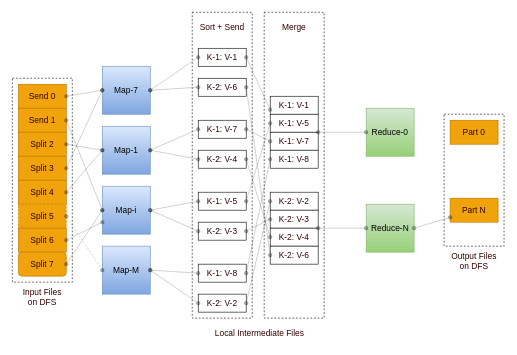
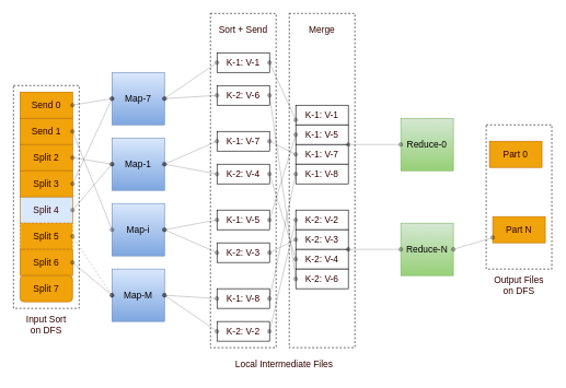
  <mxCell id="0" />
  <mxCell id="1" parent="0" />
  <mxCell id="2" value="" style="rounded=0;whiteSpace=wrap;html=1;dashed=1;gradientColor=none;fontSize=14;fontColor=#330000;" parent="1" vertex="1"><mxGeometry x="440" y="20" width="100" height="510" as="geometry" /></mxCell>
  <mxCell id="3" value="" style="rounded=0;whiteSpace=wrap;html=1;dashed=1;gradientColor=none;fontSize=14;fontColor=#330000;" parent="1" vertex="1"><mxGeometry x="320" y="20" width="100" height="510" as="geometry" /></mxCell>
  <mxCell id="4" value="" style="rounded=0;whiteSpace=wrap;html=1;gradientColor=none;fontSize=14;fontColor=#330000;dashed=1;" parent="1" vertex="1"><mxGeometry x="740" y="190" width="100" height="220" as="geometry" /></mxCell>
  <mxCell id="5" value="" style="rounded=0;whiteSpace=wrap;html=1;fontSize=14;fontColor=#330000;dashed=1;" parent="1" vertex="1"><mxGeometry x="20" y="130" width="100" height="340" as="geometry" /></mxCell>
  <mxCell id="6" value="Send 0" style="rounded=0;whiteSpace=wrap;html=1;fillColor=#f0a30a;strokeColor=#BD7000;fontColor=#330000;fontSize=14;" parent="1" vertex="1"><mxGeometry x="30" y="140" width="80" height="40" as="geometry" /></mxCell>
  <mxCell id="7" value="&lt;span style=&quot;font-size: 14px;&quot;&gt;Send 1&lt;/span&gt;" style="rounded=0;whiteSpace=wrap;html=1;fillColor=#f0a30a;strokeColor=#BD7000;fontColor=#330000;fontSize=14;" parent="1" vertex="1"><mxGeometry x="30" y="180" width="80" height="40" as="geometry" /></mxCell>
  <mxCell id="8" value="&lt;span style=&quot;font-size: 14px;&quot;&gt;Split 2&lt;/span&gt;" style="rounded=0;whiteSpace=wrap;html=1;fillColor=#f0a30a;strokeColor=#BD7000;fontColor=#330000;fontSize=14;" parent="1" vertex="1"><mxGeometry x="30" y="220" width="80" height="40" as="geometry" /></mxCell>
  <mxCell id="9" value="Split 3" style="rounded=0;whiteSpace=wrap;html=1;fillColor=#f0a30a;strokeColor=#BD7000;fontColor=#330000;fontSize=14;" parent="1" vertex="1"><mxGeometry x="30" y="260" width="80" height="40" as="geometry" /></mxCell>
- <mxCell id="10" value="&lt;span style=&quot;font-size: 14px;&quot;&gt;Split 4&lt;/span&gt;" style="rounded=0;whiteSpace=wrap;html=1;fillColor=#f0a30a;strokeColor=#BD7000;fontColor=#330000;fontSize=14;" parent="1" vertex="1"><mxGeometry x="30" y="300" width="80" height="40" as="geometry" /></mxCell>
+ <mxCell id="10" value="&lt;span style=&quot;font-size: 14px;&quot;&gt;Split 4&lt;/span&gt;" style="rounded=0;whiteSpace=wrap;html=1;fillColor=#dae8fc;strokeColor=#BD7000;fontColor=#330000;fontSize=14;" parent="1" vertex="1"><mxGeometry x="30" y="300" width="80" height="40" as="geometry" /></mxCell>
  <mxCell id="11" value="&lt;span style=&quot;font-size: 14px;&quot;&gt;Split 5&lt;/span&gt;" style="rounded=0;whiteSpace=wrap;html=1;fillColor=#f0a30a;strokeColor=#BD7000;fontColor=#330000;fontSize=14;dashed=1;" parent="1" vertex="1"><mxGeometry x="30" y="340" width="80" height="40" as="geometry" /></mxCell>
  <mxCell id="12" value="&lt;span style=&quot;font-size: 14px;&quot;&gt;Split 6&lt;/span&gt;" style="rounded=0;whiteSpace=wrap;html=1;fillColor=#f0a30a;strokeColor=#BD7000;fontColor=#330000;fontSize=14;" parent="1" vertex="1"><mxGeometry x="30" y="380" width="80" height="40" as="geometry" /></mxCell>
  <mxCell id="13" value="&lt;span style=&quot;font-size: 14px;&quot;&gt;Split 7&lt;/span&gt;" style="whiteSpace=wrap;html=1;fillColor=#f0a30a;strokeColor=#BD7000;fontColor=#330000;fontSize=14;rounded=1;" parent="1" vertex="1"><mxGeometry x="30" y="420" width="80" height="40" as="geometry" /></mxCell>
  <mxCell id="14" value="Map-7" style="whiteSpace=wrap;html=1;aspect=fixed;fontSize=14;gradientColor=#7ea6e0;fillColor=#dae8fc;strokeColor=#6c8ebf;" parent="1" vertex="1"><mxGeometry x="170" y="110" width="80" height="80" as="geometry" /></mxCell>
  <mxCell id="15" value="Map-1" style="whiteSpace=wrap;html=1;aspect=fixed;fontSize=14;gradientColor=#7ea6e0;fillColor=#dae8fc;strokeColor=#6c8ebf;" parent="1" vertex="1"><mxGeometry x="170" y="210" width="80" height="80" as="geometry" /></mxCell>
  <mxCell id="16" value="Map-i" style="whiteSpace=wrap;html=1;aspect=fixed;fontSize=14;gradientColor=#7ea6e0;fillColor=#dae8fc;strokeColor=#6c8ebf;" parent="1" vertex="1"><mxGeometry x="170" y="310" width="80" height="80" as="geometry" /></mxCell>
  <mxCell id="17" value="&lt;span&gt;K-1: V-7&lt;/span&gt;" style="rounded=0;whiteSpace=wrap;html=1;gradientColor=none;fontSize=14;fontColor=#330000;" parent="1" vertex="1"><mxGeometry x="330" y="200" width="80" height="30" as="geometry" /></mxCell>
  <mxCell id="18" value="K-1: V-1" style="rounded=0;whiteSpace=wrap;html=1;gradientColor=none;fontSize=14;fontColor=#330000;" parent="1" vertex="1"><mxGeometry x="330" y="80" width="80" height="30" as="geometry" /></mxCell>
  <mxCell id="19" value="&lt;span&gt;K-2: V-4&lt;/span&gt;" style="rounded=0;whiteSpace=wrap;html=1;gradientColor=none;fontSize=14;fontColor=#330000;" parent="1" vertex="1"><mxGeometry x="330" y="250" width="80" height="30" as="geometry" /></mxCell>
  <mxCell id="20" value="&lt;span&gt;K-1: V-5&lt;/span&gt;" style="rounded=0;whiteSpace=wrap;html=1;gradientColor=none;fontSize=14;fontColor=#330000;" parent="1" vertex="1"><mxGeometry x="330" y="320" width="80" height="30" as="geometry" /></mxCell>
  <mxCell id="21" value="&lt;span&gt;K-2: V-3&lt;/span&gt;" style="rounded=0;whiteSpace=wrap;html=1;gradientColor=none;fontSize=14;fontColor=#330000;" parent="1" vertex="1"><mxGeometry x="330" y="370" width="80" height="30" as="geometry" /></mxCell>
  <mxCell id="22" value="&lt;span&gt;K-1: V-8&lt;/span&gt;" style="rounded=0;whiteSpace=wrap;html=1;gradientColor=none;fontSize=14;fontColor=#330000;" parent="1" vertex="1"><mxGeometry x="330" y="440" width="80" height="30" as="geometry" /></mxCell>
  <mxCell id="23" value="&lt;span&gt;K-2: V-2&lt;/span&gt;" style="rounded=0;whiteSpace=wrap;html=1;gradientColor=none;fontSize=14;fontColor=#330000;" parent="1" vertex="1"><mxGeometry x="330" y="490" width="80" height="30" as="geometry" /></mxCell>
  <mxCell id="24" value="&lt;span&gt;K-1: V-1&lt;/span&gt;" style="rounded=0;whiteSpace=wrap;html=1;gradientColor=none;fontSize=14;fontColor=#330000;" parent="1" vertex="1"><mxGeometry x="450" y="160" width="80" height="30" as="geometry" /></mxCell>
  <mxCell id="25" value="&lt;span&gt;K-1: V-5&lt;/span&gt;" style="rounded=0;whiteSpace=wrap;html=1;gradientColor=none;fontSize=14;fontColor=#330000;" parent="1" vertex="1"><mxGeometry x="450" y="190" width="80" height="30" as="geometry" /></mxCell>
  <mxCell id="26" value="&lt;span&gt;K-1: V-7&lt;/span&gt;" style="rounded=0;whiteSpace=wrap;html=1;gradientColor=none;fontSize=14;fontColor=#330000;" parent="1" vertex="1"><mxGeometry x="450" y="220" width="80" height="30" as="geometry" /></mxCell>
  <mxCell id="27" value="&lt;span&gt;K-2: V-2&lt;/span&gt;" style="rounded=0;whiteSpace=wrap;html=1;gradientColor=none;fontSize=14;fontColor=#330000;" parent="1" vertex="1"><mxGeometry x="450" y="320" width="80" height="30" as="geometry" /></mxCell>
  <mxCell id="28" value="&lt;span&gt;K-2: V-3&lt;/span&gt;" style="rounded=0;whiteSpace=wrap;html=1;gradientColor=none;fontSize=14;fontColor=#330000;" parent="1" vertex="1"><mxGeometry x="450" y="350" width="80" height="30" as="geometry" /></mxCell>
  <mxCell id="29" value="&lt;span&gt;K-2: V-4&lt;/span&gt;" style="rounded=0;whiteSpace=wrap;html=1;gradientColor=none;fontSize=14;fontColor=#330000;" parent="1" vertex="1"><mxGeometry x="450" y="380" width="80" height="30" as="geometry" /></mxCell>
  <mxCell id="30" value="&lt;span&gt;K-2: V-6&lt;/span&gt;" style="rounded=0;whiteSpace=wrap;html=1;gradientColor=none;fontSize=14;fontColor=#330000;" parent="1" vertex="1"><mxGeometry x="330" y="130" width="80" height="30" as="geometry" /></mxCell>
  <mxCell id="31" value="&lt;span&gt;K-1: V-8&lt;/span&gt;" style="rounded=0;whiteSpace=wrap;html=1;gradientColor=none;fontSize=14;fontColor=#330000;" parent="1" vertex="1"><mxGeometry x="450" y="250" width="80" height="30" as="geometry" /></mxCell>
  <mxCell id="32" value="&lt;span&gt;K-2: V-6&lt;/span&gt;" style="rounded=0;whiteSpace=wrap;html=1;gradientColor=none;fontSize=14;fontColor=#330000;" parent="1" vertex="1"><mxGeometry x="450" y="410" width="80" height="30" as="geometry" /></mxCell>
  <mxCell id="33" value="Map-M" style="whiteSpace=wrap;html=1;aspect=fixed;fontSize=14;gradientColor=#7ea6e0;fillColor=#dae8fc;strokeColor=#6c8ebf;" parent="1" vertex="1"><mxGeometry x="170" y="410" width="80" height="80" as="geometry" /></mxCell>
  <mxCell id="34" value="Reduce-0" style="whiteSpace=wrap;html=1;aspect=fixed;fontSize=14;gradientColor=#97d077;fillColor=#d5e8d4;strokeColor=#82b366;" parent="1" vertex="1"><mxGeometry x="610" y="180" width="80" height="80" as="geometry" /></mxCell>
  <mxCell id="35" value="Reduce-N" style="whiteSpace=wrap;html=1;aspect=fixed;fontSize=14;gradientColor=#97d077;fillColor=#d5e8d4;strokeColor=#82b366;" parent="1" vertex="1"><mxGeometry x="610" y="340" width="80" height="80" as="geometry" /></mxCell>
- <mxCell id="36" value="Part 0" style="rounded=0;whiteSpace=wrap;html=1;fillColor=#f0a30a;strokeColor=#BD7000;fontColor=#330000;fontSize=14;" parent="1" vertex="1"><mxGeometry x="750" y="200" width="80" height="40" as="geometry" /></mxCell>
+ <mxCell id="36" value="Part 0" style="rounded=0;whiteSpace=wrap;html=1;fillColor=#f0a30a;strokeColor=#BD7000;fontColor=#330000;fontSize=14;" parent="1" vertex="1"><mxGeometry x="745" y="215" width="80" height="40" as="geometry" /></mxCell>
  <mxCell id="37" value="&lt;span style=&quot;font-size: 14px&quot;&gt;Part N&lt;/span&gt;" style="rounded=0;whiteSpace=wrap;html=1;fillColor=#f0a30a;strokeColor=#BD7000;fontColor=#330000;fontSize=14;" parent="1" vertex="1"><mxGeometry x="750" y="330" width="80" height="40" as="geometry" /></mxCell>
  <mxCell id="38" style="edgeStyle=none;rounded=0;orthogonalLoop=1;jettySize=auto;html=1;exitX=0;exitY=0.5;exitDx=0;exitDy=0;endArrow=openThin;endFill=0;fontSize=14;fontColor=#330000;" parent="1" source="4" target="4" edge="1"><mxGeometry relative="1" as="geometry" /></mxCell>
  <mxCell id="39" style="edgeStyle=none;rounded=0;orthogonalLoop=1;jettySize=auto;html=1;exitX=0.5;exitY=1;exitDx=0;exitDy=0;endArrow=openThin;endFill=0;fontSize=14;fontColor=#330000;" parent="1" source="2" target="2" edge="1"><mxGeometry relative="1" as="geometry" /></mxCell>
  <mxCell id="40" value="Sort + Send" style="text;html=1;strokeColor=none;fillColor=none;align=center;verticalAlign=middle;whiteSpace=wrap;rounded=0;dashed=1;fontSize=14;fontColor=#330000;" parent="1" vertex="1"><mxGeometry x="330" y="30" width="80" height="30" as="geometry" /></mxCell>
  <mxCell id="41" value="Merge" style="text;html=1;strokeColor=none;fillColor=none;align=center;verticalAlign=middle;whiteSpace=wrap;rounded=0;dashed=1;fontSize=14;fontColor=#330000;" parent="1" vertex="1"><mxGeometry x="450" y="30" width="80" height="30" as="geometry" /></mxCell>
- <mxCell id="42" value="Input Files on DFS" style="text;html=1;strokeColor=none;fillColor=none;align=center;verticalAlign=middle;whiteSpace=wrap;rounded=0;dashed=1;fontSize=14;fontColor=#330000;" parent="1" vertex="1"><mxGeometry x="30" y="480" width="80" height="30" as="geometry" /></mxCell>
+ <mxCell id="42" value="Input Sort on DFS" style="text;html=1;strokeColor=none;fillColor=none;align=center;verticalAlign=middle;whiteSpace=wrap;rounded=0;dashed=1;fontSize=14;fontColor=#330000;" parent="1" vertex="1"><mxGeometry x="30" y="480" width="80" height="30" as="geometry" /></mxCell>
  <mxCell id="43" value="Output Files on DFS" style="text;html=1;strokeColor=none;fillColor=none;align=center;verticalAlign=middle;whiteSpace=wrap;rounded=0;dashed=1;fontSize=14;fontColor=#330000;" parent="1" vertex="1"><mxGeometry x="750" y="420" width="80" height="30" as="geometry" /></mxCell>
  <mxCell id="44" value="Local Intermediate Files" style="text;html=1;strokeColor=none;fillColor=none;align=center;verticalAlign=middle;whiteSpace=wrap;rounded=0;dashed=1;fontSize=14;fontColor=#330000;" parent="1" vertex="1"><mxGeometry x="350" y="540" width="165" height="30" as="geometry" /></mxCell>
  <mxCell id="45" style="rounded=1;orthogonalLoop=1;jettySize=auto;html=1;exitX=1;exitY=0.5;exitDx=0;exitDy=0;entryX=0;entryY=0.5;entryDx=0;entryDy=0;fontSize=14;fontColor=#330000;endArrow=oval;endFill=1;strokeColor=#000000;startArrow=oval;startFill=1;opacity=30;" parent="1" source="6" target="14" edge="1"><mxGeometry relative="1" as="geometry" /></mxCell>
  <mxCell id="46" style="edgeStyle=none;rounded=0;orthogonalLoop=1;jettySize=auto;html=1;exitX=1;exitY=0.5;exitDx=0;exitDy=0;entryX=0;entryY=0.5;entryDx=0;entryDy=0;fontSize=14;fontColor=#330000;endArrow=oval;endFill=1;startArrow=oval;startFill=1;opacity=30;" parent="1" source="7" target="16" edge="1"><mxGeometry relative="1" as="geometry" /></mxCell>
  <mxCell id="47" style="edgeStyle=none;rounded=0;orthogonalLoop=1;jettySize=auto;html=1;exitX=1;exitY=0.5;exitDx=0;exitDy=0;entryX=0;entryY=0.5;entryDx=0;entryDy=0;fontSize=14;fontColor=#330000;endArrow=oval;endFill=1;startArrow=oval;startFill=1;opacity=30;" parent="1" source="8" target="15" edge="1"><mxGeometry relative="1" as="geometry" /></mxCell>
  <mxCell id="48" style="edgeStyle=none;rounded=0;orthogonalLoop=1;jettySize=auto;html=1;exitX=1;exitY=0.5;exitDx=0;exitDy=0;entryX=0;entryY=0.5;entryDx=0;entryDy=0;fontSize=14;fontColor=#330000;endArrow=oval;endFill=1;startArrow=oval;startFill=1;opacity=30;" parent="1" source="9" target="14" edge="1"><mxGeometry relative="1" as="geometry" /></mxCell>
  <mxCell id="49" style="edgeStyle=none;rounded=0;orthogonalLoop=1;jettySize=auto;html=1;exitX=1;exitY=0.5;exitDx=0;exitDy=0;entryX=0;entryY=0.5;entryDx=0;entryDy=0;fontSize=14;fontColor=#330000;endArrow=oval;endFill=1;startArrow=oval;startFill=1;opacity=30;" parent="1" source="10" target="15" edge="1"><mxGeometry relative="1" as="geometry" /></mxCell>
  <mxCell id="50" style="edgeStyle=none;rounded=0;orthogonalLoop=1;jettySize=auto;html=1;exitX=1;exitY=0.5;exitDx=0;exitDy=0;entryX=0;entryY=0.5;entryDx=0;entryDy=0;fontSize=14;fontColor=#330000;endArrow=oval;endFill=1;startArrow=oval;startFill=1;opacity=30;dashed=1;" parent="1" source="11" target="33" edge="1"><mxGeometry relative="1" as="geometry" /></mxCell>
- <mxCell id="51" style="edgeStyle=none;rounded=0;orthogonalLoop=1;jettySize=auto;html=1;exitX=1;exitY=0.5;exitDx=0;exitDy=0;fontSize=14;fontColor=#330000;endArrow=oval;endFill=1;startArrow=oval;startFill=1;opacity=30;" parent="1" source="12" target="16" edge="1"><mxGeometry relative="1" as="geometry" /></mxCell>
- <mxCell id="52" style="edgeStyle=none;rounded=0;orthogonalLoop=1;jettySize=auto;html=1;exitX=1;exitY=0.5;exitDx=0;exitDy=0;entryX=0;entryY=0.5;entryDx=0;entryDy=0;fontSize=14;fontColor=#330000;endArrow=oval;endFill=1;startArrow=oval;startFill=1;opacity=30;" parent="1" source="13" target="16" edge="1"><mxGeometry relative="1" as="geometry" /></mxCell>
+ <mxCell id="51" style="edgeStyle=none;rounded=0;orthogonalLoop=1;jettySize=auto;html=1;exitX=1;exitY=0.5;exitDx=0;exitDy=0;entryX=0;entryY=0.5;entryDx=0;entryDy=0;fontSize=14;fontColor=#330000;endArrow=oval;endFill=1;startArrow=oval;startFill=1;opacity=30;" parent="1" source="12" target="33" edge="1"><mxGeometry relative="1" as="geometry" /></mxCell>
  <mxCell id="53" style="edgeStyle=none;rounded=0;orthogonalLoop=1;jettySize=auto;html=1;exitX=1;exitY=0.5;exitDx=0;exitDy=0;entryX=0;entryY=0.5;entryDx=0;entryDy=0;fontSize=14;fontColor=#330000;endArrow=oval;endFill=1;startArrow=oval;startFill=1;opacity=30;" parent="1" source="14" edge="1"><mxGeometry relative="1" as="geometry"><mxPoint x="330" y="95" as="targetPoint" /></mxGeometry></mxCell>
  <mxCell id="54" style="edgeStyle=none;rounded=0;orthogonalLoop=1;jettySize=auto;html=1;exitX=1;exitY=0.5;exitDx=0;exitDy=0;entryX=0;entryY=0.5;entryDx=0;entryDy=0;fontSize=14;fontColor=#330000;endArrow=oval;endFill=1;startArrow=oval;startFill=1;opacity=30;" parent="1" source="14" target="30" edge="1"><mxGeometry relative="1" as="geometry" /></mxCell>
  <mxCell id="55" style="edgeStyle=none;rounded=0;orthogonalLoop=1;jettySize=auto;html=1;exitX=1;exitY=0.5;exitDx=0;exitDy=0;entryX=0;entryY=0.5;entryDx=0;entryDy=0;fontSize=14;fontColor=#330000;endArrow=oval;endFill=1;startArrow=oval;startFill=1;opacity=30;" parent="1" source="15" target="19" edge="1"><mxGeometry relative="1" as="geometry" /></mxCell>
  <mxCell id="56" style="edgeStyle=none;rounded=0;orthogonalLoop=1;jettySize=auto;html=1;exitX=1;exitY=0.5;exitDx=0;exitDy=0;entryX=0;entryY=0.5;entryDx=0;entryDy=0;fontSize=14;fontColor=#330000;endArrow=oval;endFill=1;startArrow=oval;startFill=1;opacity=30;" parent="1" source="15" target="17" edge="1"><mxGeometry relative="1" as="geometry" /></mxCell>
  <mxCell id="57" style="edgeStyle=none;rounded=0;orthogonalLoop=1;jettySize=auto;html=1;exitX=1;exitY=0.5;exitDx=0;exitDy=0;entryX=0;entryY=0.5;entryDx=0;entryDy=0;fontSize=14;fontColor=#330000;endArrow=oval;endFill=1;startArrow=oval;startFill=1;opacity=30;" parent="1" source="16" target="20" edge="1"><mxGeometry relative="1" as="geometry" /></mxCell>
  <mxCell id="58" style="edgeStyle=none;rounded=0;orthogonalLoop=1;jettySize=auto;html=1;exitX=1;exitY=0.5;exitDx=0;exitDy=0;entryX=0;entryY=0.5;entryDx=0;entryDy=0;fontSize=14;fontColor=#330000;endArrow=oval;endFill=1;startArrow=oval;startFill=1;opacity=30;" parent="1" source="16" target="21" edge="1"><mxGeometry relative="1" as="geometry" /></mxCell>
  <mxCell id="59" style="edgeStyle=none;rounded=0;orthogonalLoop=1;jettySize=auto;html=1;exitX=1;exitY=0.5;exitDx=0;exitDy=0;entryX=0;entryY=0.5;entryDx=0;entryDy=0;fontSize=14;fontColor=#330000;endArrow=oval;endFill=1;startArrow=oval;startFill=1;opacity=30;" parent="1" source="33" target="22" edge="1"><mxGeometry relative="1" as="geometry" /></mxCell>
  <mxCell id="60" style="edgeStyle=none;rounded=0;orthogonalLoop=1;jettySize=auto;html=1;exitX=1;exitY=0.5;exitDx=0;exitDy=0;entryX=0;entryY=0.5;entryDx=0;entryDy=0;fontSize=14;fontColor=#330000;entryPerimeter=0;endArrow=oval;endFill=1;startArrow=oval;startFill=1;opacity=30;" parent="1" source="33" target="23" edge="1"><mxGeometry relative="1" as="geometry" /></mxCell>
  <mxCell id="61" style="edgeStyle=none;rounded=0;orthogonalLoop=1;jettySize=auto;html=1;exitX=1;exitY=0.5;exitDx=0;exitDy=0;entryX=0;entryY=0.5;entryDx=0;entryDy=0;fontSize=14;fontColor=#330000;endArrow=oval;endFill=1;startArrow=oval;startFill=1;opacity=30;" parent="1" source="17" target="26" edge="1"><mxGeometry relative="1" as="geometry" /></mxCell>
  <mxCell id="62" style="edgeStyle=none;rounded=0;orthogonalLoop=1;jettySize=auto;html=1;exitX=1;exitY=0.5;exitDx=0;exitDy=0;entryX=0;entryY=0.5;entryDx=0;entryDy=0;endArrow=oval;endFill=1;fontSize=14;fontColor=#330000;startArrow=oval;startFill=1;opacity=30;" parent="1" source="19" target="29" edge="1"><mxGeometry relative="1" as="geometry" /></mxCell>
  <mxCell id="63" style="edgeStyle=none;rounded=0;orthogonalLoop=1;jettySize=auto;html=1;exitX=1;exitY=0.5;exitDx=0;exitDy=0;entryX=0;entryY=0.5;entryDx=0;entryDy=0;fontSize=14;fontColor=#330000;endArrow=oval;endFill=1;startArrow=oval;startFill=1;opacity=30;" parent="1" source="20" target="25" edge="1"><mxGeometry relative="1" as="geometry" /></mxCell>
  <mxCell id="64" style="edgeStyle=none;rounded=0;orthogonalLoop=1;jettySize=auto;html=1;exitX=1;exitY=0.5;exitDx=0;exitDy=0;entryX=0;entryY=0.5;entryDx=0;entryDy=0;endArrow=oval;endFill=1;fontSize=14;fontColor=#330000;startArrow=oval;startFill=1;opacity=30;" parent="1" source="21" target="28" edge="1"><mxGeometry relative="1" as="geometry" /></mxCell>
  <mxCell id="65" style="edgeStyle=none;rounded=0;orthogonalLoop=1;jettySize=auto;html=1;exitX=1;exitY=0.5;exitDx=0;exitDy=0;entryX=0;entryY=0.5;entryDx=0;entryDy=0;fontSize=14;fontColor=#330000;endArrow=oval;endFill=1;startArrow=oval;startFill=1;opacity=30;" parent="1" source="22" target="31" edge="1"><mxGeometry relative="1" as="geometry" /></mxCell>
  <mxCell id="66" style="edgeStyle=none;rounded=0;orthogonalLoop=1;jettySize=auto;html=1;exitX=1;exitY=0.5;exitDx=0;exitDy=0;entryX=0;entryY=0.5;entryDx=0;entryDy=0;endArrow=oval;endFill=1;fontSize=14;fontColor=#330000;startArrow=oval;startFill=1;opacity=30;" parent="1" source="23" target="27" edge="1"><mxGeometry relative="1" as="geometry" /></mxCell>
  <mxCell id="67" style="edgeStyle=none;rounded=0;orthogonalLoop=1;jettySize=auto;html=1;exitX=1;exitY=0.5;exitDx=0;exitDy=0;entryX=0;entryY=0.75;entryDx=0;entryDy=0;fontSize=14;fontColor=#330000;endArrow=oval;endFill=1;startArrow=oval;startFill=1;opacity=30;" parent="1" target="24" edge="1"><mxGeometry relative="1" as="geometry"><mxPoint x="410" y="95" as="sourcePoint" /></mxGeometry></mxCell>
  <mxCell id="68" style="edgeStyle=none;rounded=0;orthogonalLoop=1;jettySize=auto;html=1;exitX=1;exitY=0.5;exitDx=0;exitDy=0;entryX=0;entryY=0.5;entryDx=0;entryDy=0;endArrow=oval;endFill=1;fontSize=14;fontColor=#330000;startArrow=oval;startFill=1;opacity=30;" parent="1" source="30" target="32" edge="1"><mxGeometry relative="1" as="geometry" /></mxCell>
  <mxCell id="69" style="edgeStyle=none;rounded=0;orthogonalLoop=1;jettySize=auto;html=1;exitX=1;exitY=0.5;exitDx=0;exitDy=0;endArrow=oval;endFill=1;fontSize=14;fontColor=#330000;startArrow=oval;startFill=1;opacity=30;" parent="1" source="35" target="37" edge="1"><mxGeometry relative="1" as="geometry" /></mxCell>
  <mxCell id="70" style="edgeStyle=none;rounded=0;orthogonalLoop=1;jettySize=auto;html=1;exitX=1;exitY=0;exitDx=0;exitDy=0;entryX=0;entryY=0.5;entryDx=0;entryDy=0;endArrow=oval;endFill=1;fontSize=14;fontColor=#330000;startArrow=oval;startFill=1;opacity=30;" parent="1" source="29" target="35" edge="1"><mxGeometry relative="1" as="geometry" /></mxCell>
  <mxCell id="71" style="edgeStyle=none;rounded=0;orthogonalLoop=1;jettySize=auto;html=1;exitX=1;exitY=0;exitDx=0;exitDy=0;entryX=0;entryY=0.5;entryDx=0;entryDy=0;endArrow=oval;endFill=1;fontSize=14;fontColor=#330000;startArrow=oval;startFill=1;opacity=30;" parent="1" source="26" target="34" edge="1"><mxGeometry relative="1" as="geometry" /></mxCell>
